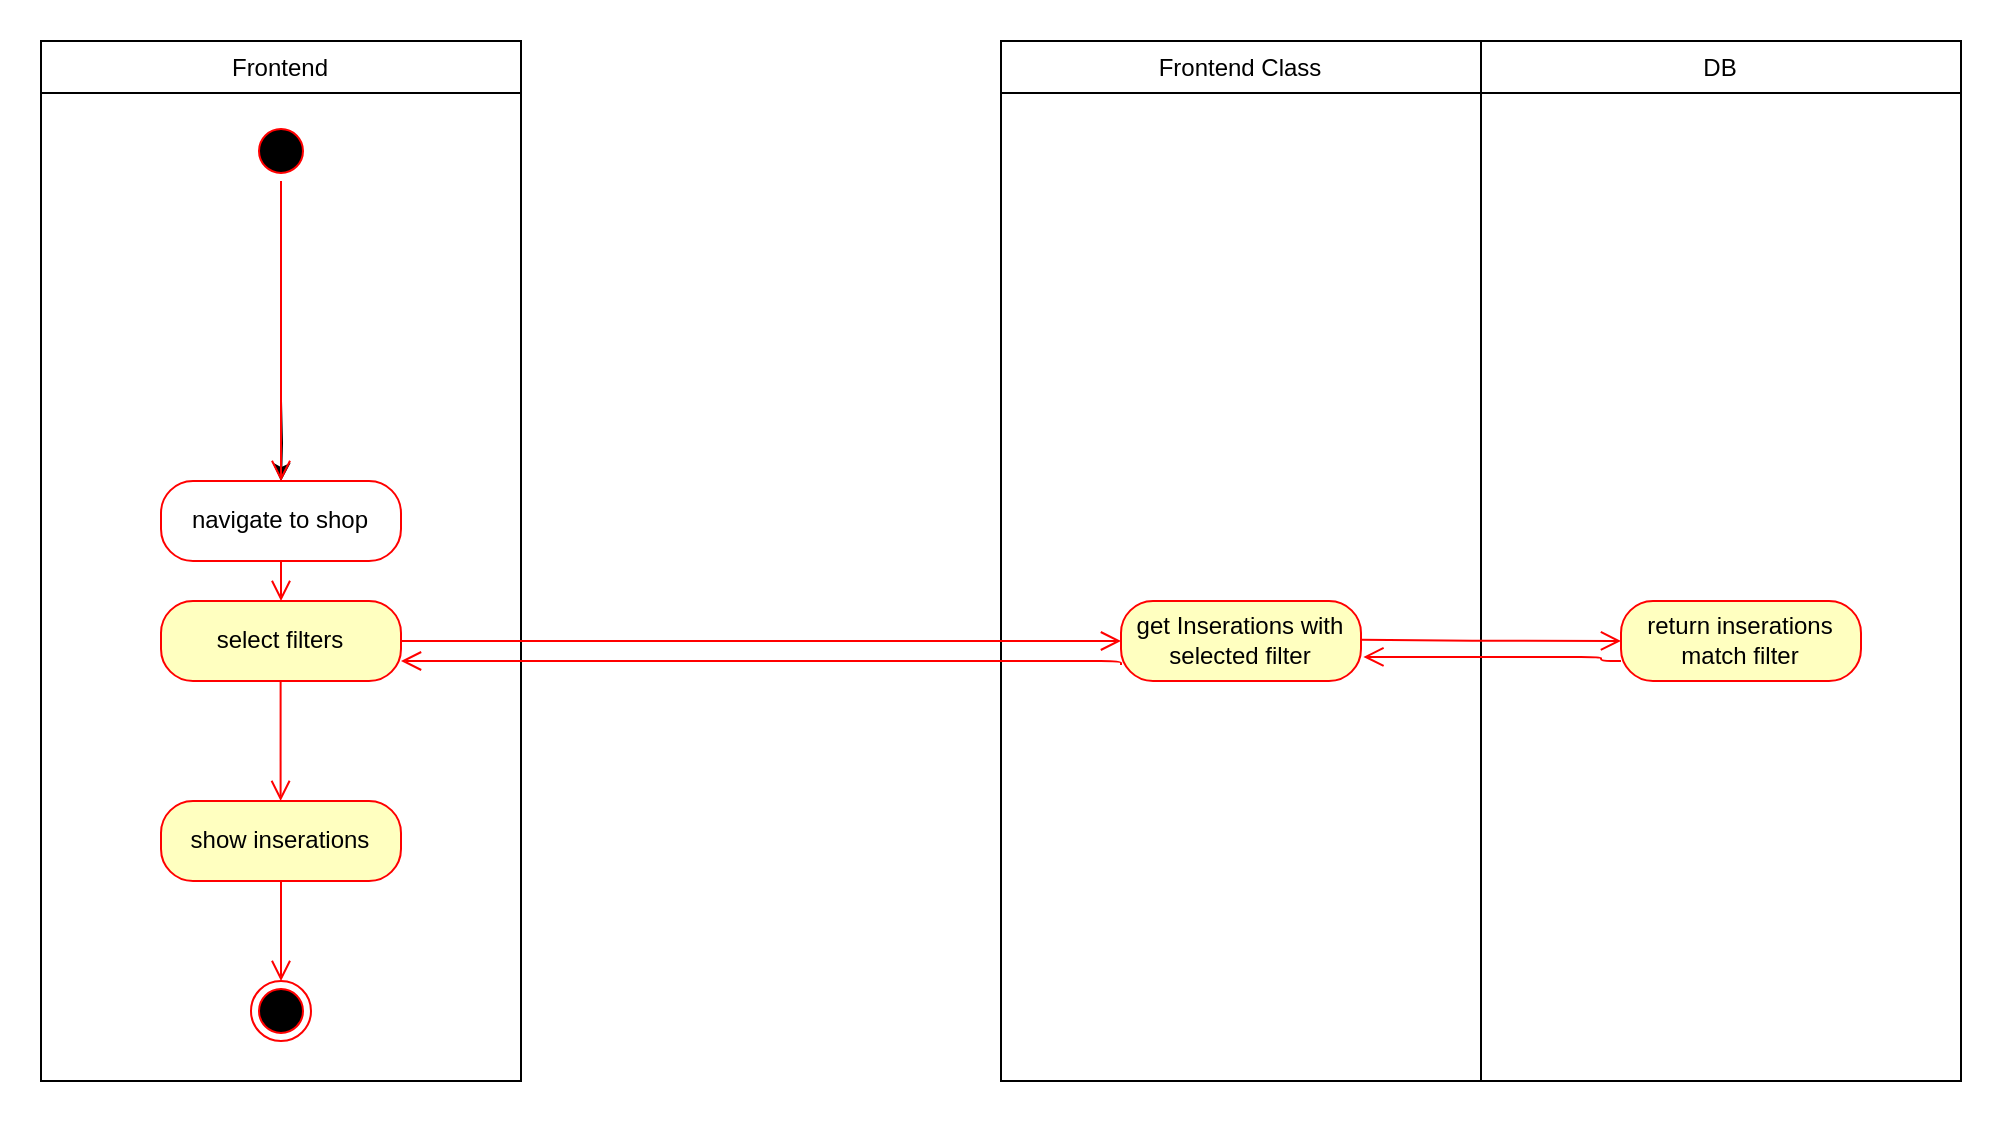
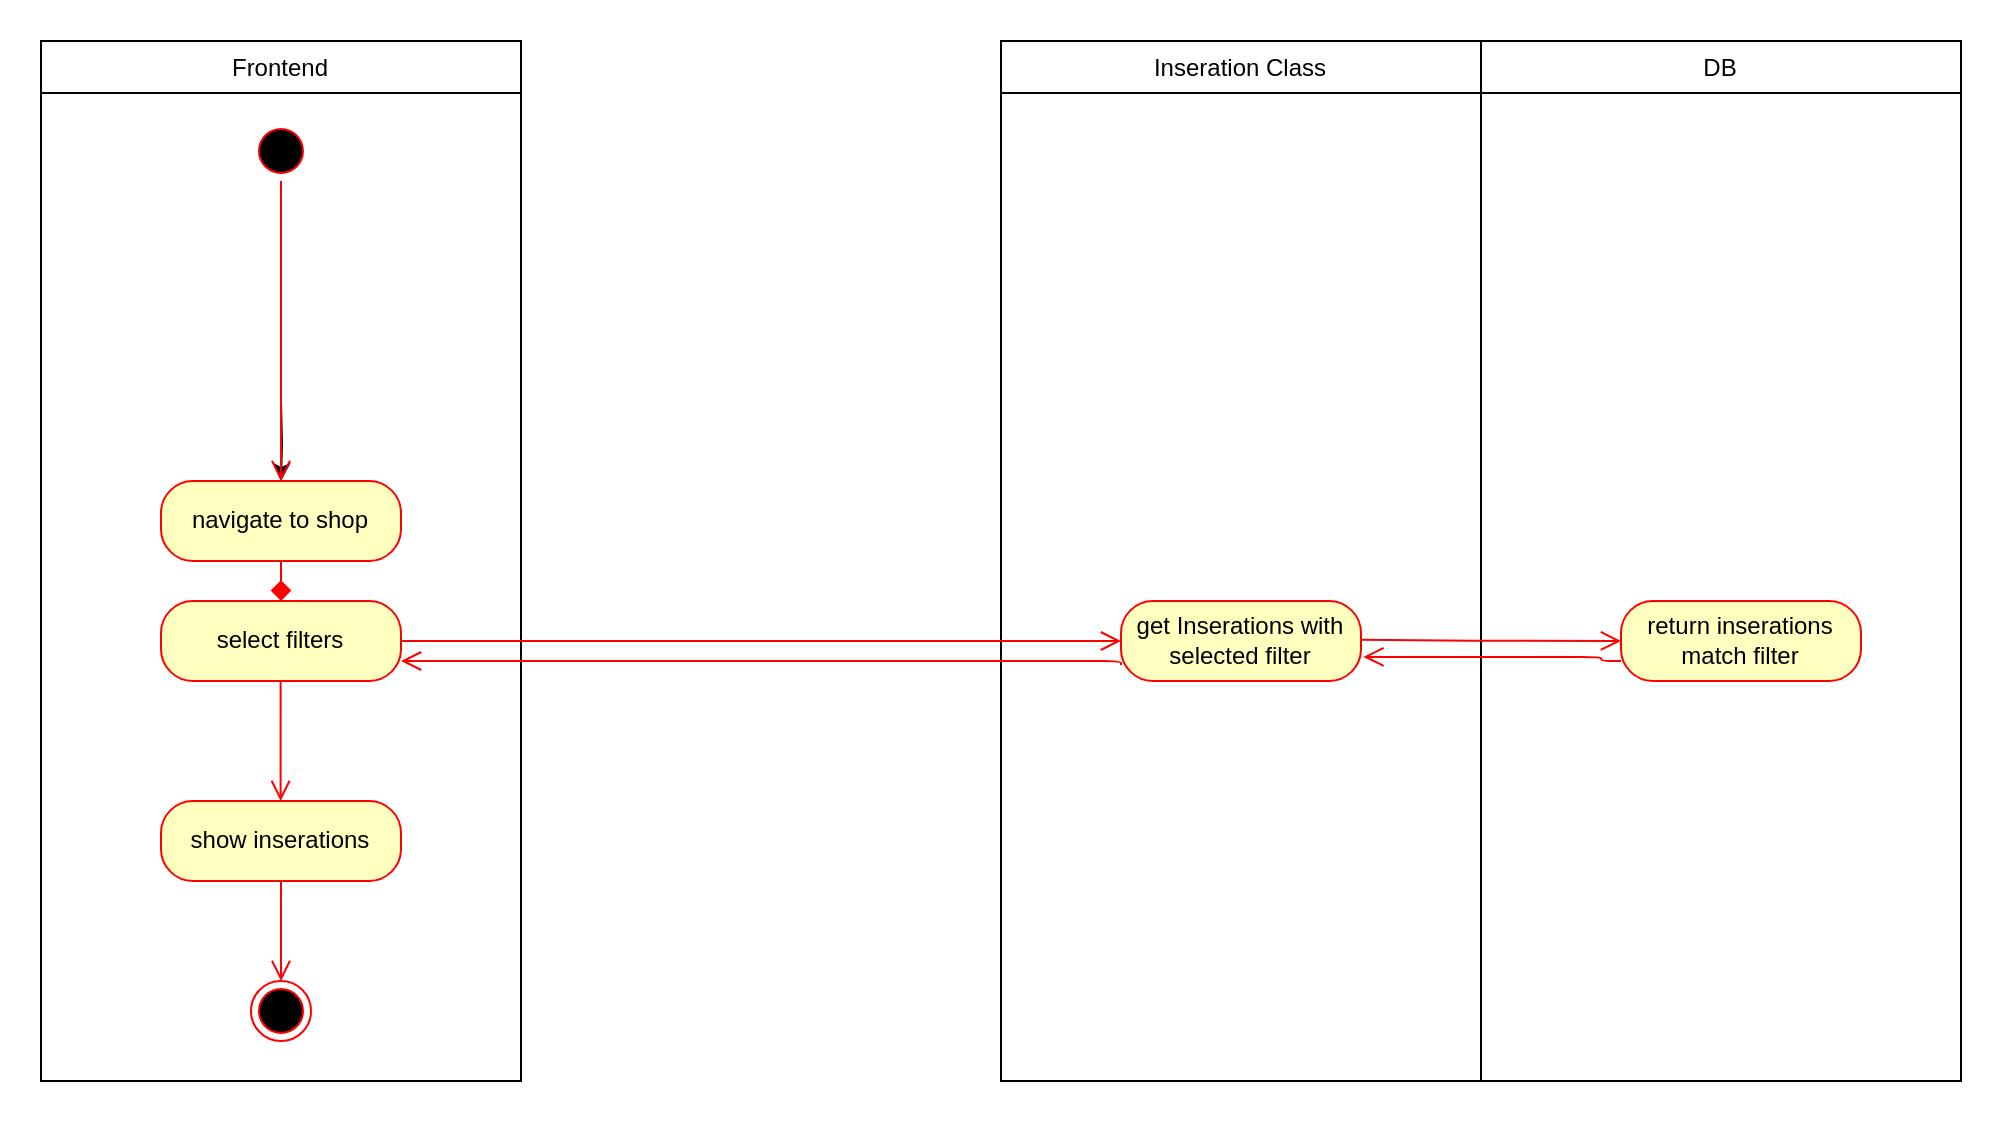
  <mxCell id="0" />
  <mxCell id="1" parent="0" />
  <mxCell id="2" value="Frontend" style="swimlane;fontStyle=0;childLayout=stackLayout;horizontal=1;startSize=26;fillColor=none;horizontalStack=0;resizeParent=1;resizeParentMax=0;resizeLast=0;collapsible=1;marginBottom=0;" parent="1" vertex="1"><mxGeometry x="20" y="20" width="240" height="520" as="geometry"><mxRectangle x="40" y="40" width="80" height="26" as="alternateBounds" /></mxGeometry></mxCell>
  <mxCell id="3" value="" style="ellipse;html=1;shape=startState;fillColor=#000000;strokeColor=#ff0000;" parent="1" vertex="1"><mxGeometry x="125" y="60" width="30" height="30" as="geometry" /></mxCell>
  <mxCell id="4" value="" style="edgeStyle=orthogonalEdgeStyle;rounded=0;orthogonalLoop=1;jettySize=auto;html=1;" parent="1" target="6" edge="1"><mxGeometry relative="1" as="geometry"><mxPoint x="140" y="200" as="sourcePoint" /></mxGeometry></mxCell>
  <mxCell id="5" value="" style="edgeStyle=orthogonalEdgeStyle;html=1;verticalAlign=bottom;endArrow=open;endSize=8;strokeColor=#ff0000;" parent="1" source="3" edge="1"><mxGeometry relative="1" as="geometry"><mxPoint x="140" y="240" as="targetPoint" /><mxPoint x="140" y="200" as="sourcePoint" /></mxGeometry></mxCell>
- <mxCell id="6" value="navigate to shop" style="rounded=1;whiteSpace=wrap;html=1;arcSize=40;fontColor=#000000;fillColor=#ffffff;strokeColor=#ff0000;" parent="1" vertex="1"><mxGeometry x="80" y="240" width="120" height="40" as="geometry" /></mxCell>
- <mxCell id="7" value="" style="edgeStyle=orthogonalEdgeStyle;html=1;verticalAlign=bottom;endArrow=open;endSize=8;strokeColor=#ff0000;entryX=0.5;entryY=0;entryDx=0;entryDy=0;" parent="1" source="6" target="9" edge="1"><mxGeometry relative="1" as="geometry"><mxPoint x="280" y="260" as="targetPoint" /></mxGeometry></mxCell>
+ <mxCell id="6" value="navigate to shop" style="rounded=1;whiteSpace=wrap;html=1;arcSize=40;fontColor=#000000;fillColor=#ffffc0;strokeColor=#ff0000;" parent="1" vertex="1"><mxGeometry x="80" y="240" width="120" height="40" as="geometry" /></mxCell>
+ <mxCell id="7" value="" style="edgeStyle=orthogonalEdgeStyle;html=1;verticalAlign=bottom;endArrow=diamond;endSize=8;strokeColor=#ff0000;entryX=0.5;entryY=0;entryDx=0;entryDy=0;" parent="1" source="6" target="9" edge="1"><mxGeometry relative="1" as="geometry"><mxPoint x="280" y="260" as="targetPoint" /></mxGeometry></mxCell>
  <mxCell id="8" value="get Inserations with selected filter" style="rounded=1;whiteSpace=wrap;html=1;arcSize=40;fontColor=#000000;fillColor=#ffffc0;strokeColor=#ff0000;" parent="1" vertex="1"><mxGeometry x="560" y="300" width="120" height="40" as="geometry" /></mxCell>
  <mxCell id="9" value="select filters" style="rounded=1;whiteSpace=wrap;html=1;arcSize=40;fontColor=#000000;fillColor=#ffffc0;strokeColor=#ff0000;" parent="1" vertex="1"><mxGeometry x="80" y="300" width="120" height="40" as="geometry" /></mxCell>
- <mxCell id="10" value="Frontend Class" style="swimlane;fontStyle=0;childLayout=stackLayout;horizontal=1;startSize=26;fillColor=none;horizontalStack=0;resizeParent=1;resizeParentMax=0;resizeLast=0;collapsible=1;marginBottom=0;" parent="1" vertex="1"><mxGeometry x="500" y="20" width="240" height="520" as="geometry"><mxRectangle x="520" y="40" width="50" height="26" as="alternateBounds" /></mxGeometry></mxCell>
+ <mxCell id="10" value="Inseration Class" style="swimlane;fontStyle=0;childLayout=stackLayout;horizontal=1;startSize=26;fillColor=none;horizontalStack=0;resizeParent=1;resizeParentMax=0;resizeLast=0;collapsible=1;marginBottom=0;" parent="1" vertex="1"><mxGeometry x="500" y="20" width="240" height="520" as="geometry"><mxRectangle x="520" y="40" width="50" height="26" as="alternateBounds" /></mxGeometry></mxCell>
  <mxCell id="11" value="DB" style="swimlane;fontStyle=0;childLayout=stackLayout;horizontal=1;startSize=26;fillColor=none;horizontalStack=0;resizeParent=1;resizeParentMax=0;resizeLast=0;collapsible=1;marginBottom=0;" parent="1" vertex="1"><mxGeometry x="740" y="20" width="240" height="520" as="geometry"><mxRectangle x="760" y="40" width="50" height="26" as="alternateBounds" /></mxGeometry></mxCell>
  <mxCell id="12" value="return inserations match filter" style="rounded=1;whiteSpace=wrap;html=1;arcSize=40;fontColor=#000000;fillColor=#ffffc0;strokeColor=#ff0000;" parent="1" vertex="1"><mxGeometry x="810" y="300" width="120" height="40" as="geometry" /></mxCell>
  <mxCell id="13" value="" style="ellipse;html=1;shape=endState;fillColor=#000000;strokeColor=#ff0000;" parent="1" vertex="1"><mxGeometry x="125" y="490" width="30" height="30" as="geometry" /></mxCell>
  <mxCell id="14" value="" style="edgeStyle=orthogonalEdgeStyle;html=1;align=left;verticalAlign=top;endArrow=open;endSize=8;strokeColor=#ff0000;entryX=0;entryY=0.5;entryDx=0;entryDy=0;" parent="1" target="12" edge="1"><mxGeometry x="0.005" y="-82" relative="1" as="geometry"><mxPoint x="800" y="319" as="targetPoint" /><mxPoint x="680" y="319.41" as="sourcePoint" /><mxPoint x="-20" y="-2" as="offset" /></mxGeometry></mxCell>
  <mxCell id="15" value="" style="edgeStyle=orthogonalEdgeStyle;html=1;verticalAlign=bottom;endArrow=open;endSize=8;strokeColor=#ff0000;" parent="1" edge="1"><mxGeometry relative="1" as="geometry"><mxPoint x="139.81" y="400" as="targetPoint" /><mxPoint x="139.81" y="340" as="sourcePoint" /><Array as="points"><mxPoint x="140" y="390" /><mxPoint x="140" y="390" /></Array></mxGeometry></mxCell>
  <mxCell id="16" value="" style="edgeStyle=orthogonalEdgeStyle;html=1;verticalAlign=bottom;endArrow=open;endSize=8;strokeColor=#ff0000;exitX=1;exitY=0.5;exitDx=0;exitDy=0;" parent="1" source="9" edge="1"><mxGeometry relative="1" as="geometry"><mxPoint x="560" y="320" as="targetPoint" /><mxPoint x="210" y="270" as="sourcePoint" /></mxGeometry></mxCell>
  <mxCell id="17" value="" style="edgeStyle=orthogonalEdgeStyle;html=1;verticalAlign=bottom;endArrow=open;endSize=8;strokeColor=#ff0000;exitX=0;exitY=0.75;exitDx=0;exitDy=0;entryX=1.01;entryY=0.699;entryDx=0;entryDy=0;entryPerimeter=0;" parent="1" source="12" target="8" edge="1"><mxGeometry relative="1" as="geometry"><mxPoint x="680" y="339" as="targetPoint" /><mxPoint x="800" y="339" as="sourcePoint" /><Array as="points"><mxPoint x="800" y="328" /></Array></mxGeometry></mxCell>
  <mxCell id="18" value="" style="edgeStyle=orthogonalEdgeStyle;html=1;verticalAlign=bottom;endArrow=open;endSize=8;strokeColor=#ff0000;exitX=0;exitY=0.75;exitDx=0;exitDy=0;" parent="1" edge="1"><mxGeometry relative="1" as="geometry"><mxPoint x="200" y="330" as="targetPoint" /><mxPoint x="560" y="332.04" as="sourcePoint" /><Array as="points"><mxPoint x="560" y="330" /><mxPoint x="200" y="330" /></Array></mxGeometry></mxCell>
  <mxCell id="19" value="show inserations" style="rounded=1;whiteSpace=wrap;html=1;arcSize=40;fontColor=#000000;fillColor=#ffffc0;strokeColor=#ff0000;" parent="1" vertex="1"><mxGeometry x="80" y="400" width="120" height="40" as="geometry" /></mxCell>
  <mxCell id="20" value="" style="edgeStyle=orthogonalEdgeStyle;html=1;verticalAlign=bottom;endArrow=open;endSize=8;strokeColor=#ff0000;exitX=0.5;exitY=1;exitDx=0;exitDy=0;entryX=0.5;entryY=0;entryDx=0;entryDy=0;" parent="1" source="19" target="13" edge="1"><mxGeometry relative="1" as="geometry"><mxPoint x="149.81" y="410" as="targetPoint" /><mxPoint x="149.81" y="350" as="sourcePoint" /><Array as="points"><mxPoint x="140" y="470" /><mxPoint x="140" y="470" /></Array></mxGeometry></mxCell>
